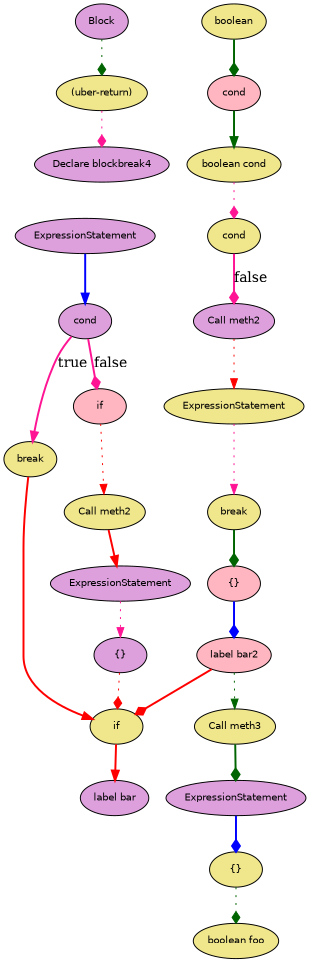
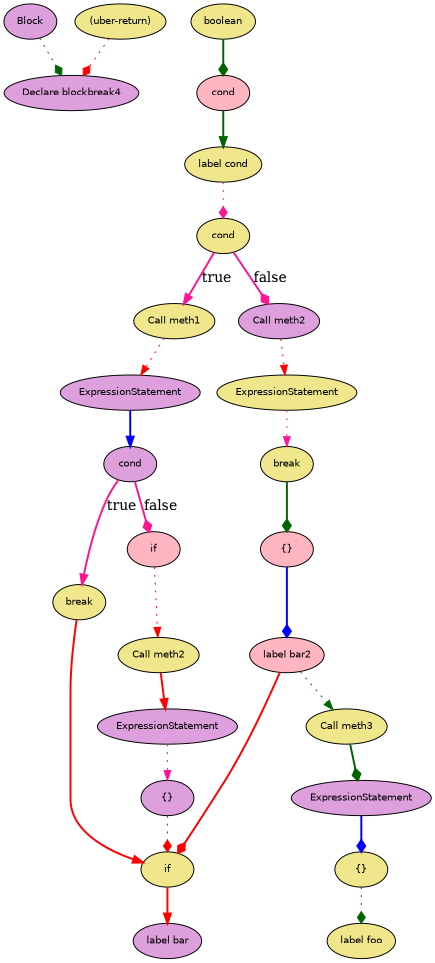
  digraph {
    node [fillcolor=khaki fontname=Helvetica fontsize=10 style=filled]
    edge [arrowhead=diamond color=deeppink style=bold]
    n1 [fillcolor=plum label=Block]
    n2 [label="(uber-return)"]
    n3 [fillcolor=plum label="Declare blockbreak4"]
    n4 [label="Call meth3"]
    n5 [fillcolor=plum label=ExpressionStatement]
    n6 [label="{}"]
-   n7 [label="boolean foo"]
+   n7 [label="label foo"]
    n8 [label=break]
    n9 [fillcolor=lightpink label="{}"]
    n10 [fillcolor=lightpink label="label bar2"]
    n11 [label=break]
    n12 [label=if]
    n13 [fillcolor=plum label="label bar"]
    n14 [fillcolor=plum label=cond]
    n15 [fillcolor=lightpink label=if]
    n16 [label="Call meth2"]
    n17 [fillcolor=plum label=ExpressionStatement]
+   n18 [label="Call meth1"]
    n19 [fillcolor=plum label=ExpressionStatement]
    n20 [fillcolor=plum label="{}"]
    n21 [label=cond]
    n22 [fillcolor=plum label="Call meth2"]
    n23 [label=ExpressionStatement]
    n24 [fillcolor=lightpink label=cond]
-   n25 [label="boolean cond"]
+   n25 [label="label cond"]
    n26 [label=boolean]
-   n1 -> n2 [color=darkgreen style=dotted]
-   n2 -> n3 [style=dotted]
+   n1 -> n3 [color=darkgreen style=dotted]
+   n2 -> n3 [color=red style=dotted]
    n4 -> n5 [color=darkgreen]
    n5 -> n6 [color=blue]
    n6 -> n7 [color=darkgreen style=dotted]
    n8 -> n9 [color=darkgreen]
    n9 -> n10 [color=blue]
    n10 -> n4 [arrowhead=normal color=darkgreen style=dotted]
    n10 -> n12 [color=red]
    n11 -> n12 [arrowhead=normal color=red]
    n12 -> n13 [arrowhead=normal color=red]
    n14 -> n11 [arrowhead=normal label=true]
    n14 -> n15 [label=false]
    n15 -> n16 [arrowhead=normal color=red style=dotted]
    n16 -> n17 [arrowhead=normal color=red]
    n17 -> n20 [arrowhead=normal style=dotted]
+   n18 -> n19 [arrowhead=normal color=red style=dotted]
    n19 -> n14 [arrowhead=normal color=blue]
    n20 -> n12 [color=red style=dotted]
+   n21 -> n18 [arrowhead=normal label=true]
    n21 -> n22 [label=false]
    n22 -> n23 [arrowhead=normal color=red style=dotted]
    n23 -> n8 [arrowhead=normal style=dotted]
    n24 -> n25 [arrowhead=normal color=darkgreen]
    n25 -> n21 [style=dotted]
    n26 -> n24 [color=darkgreen]
  }
